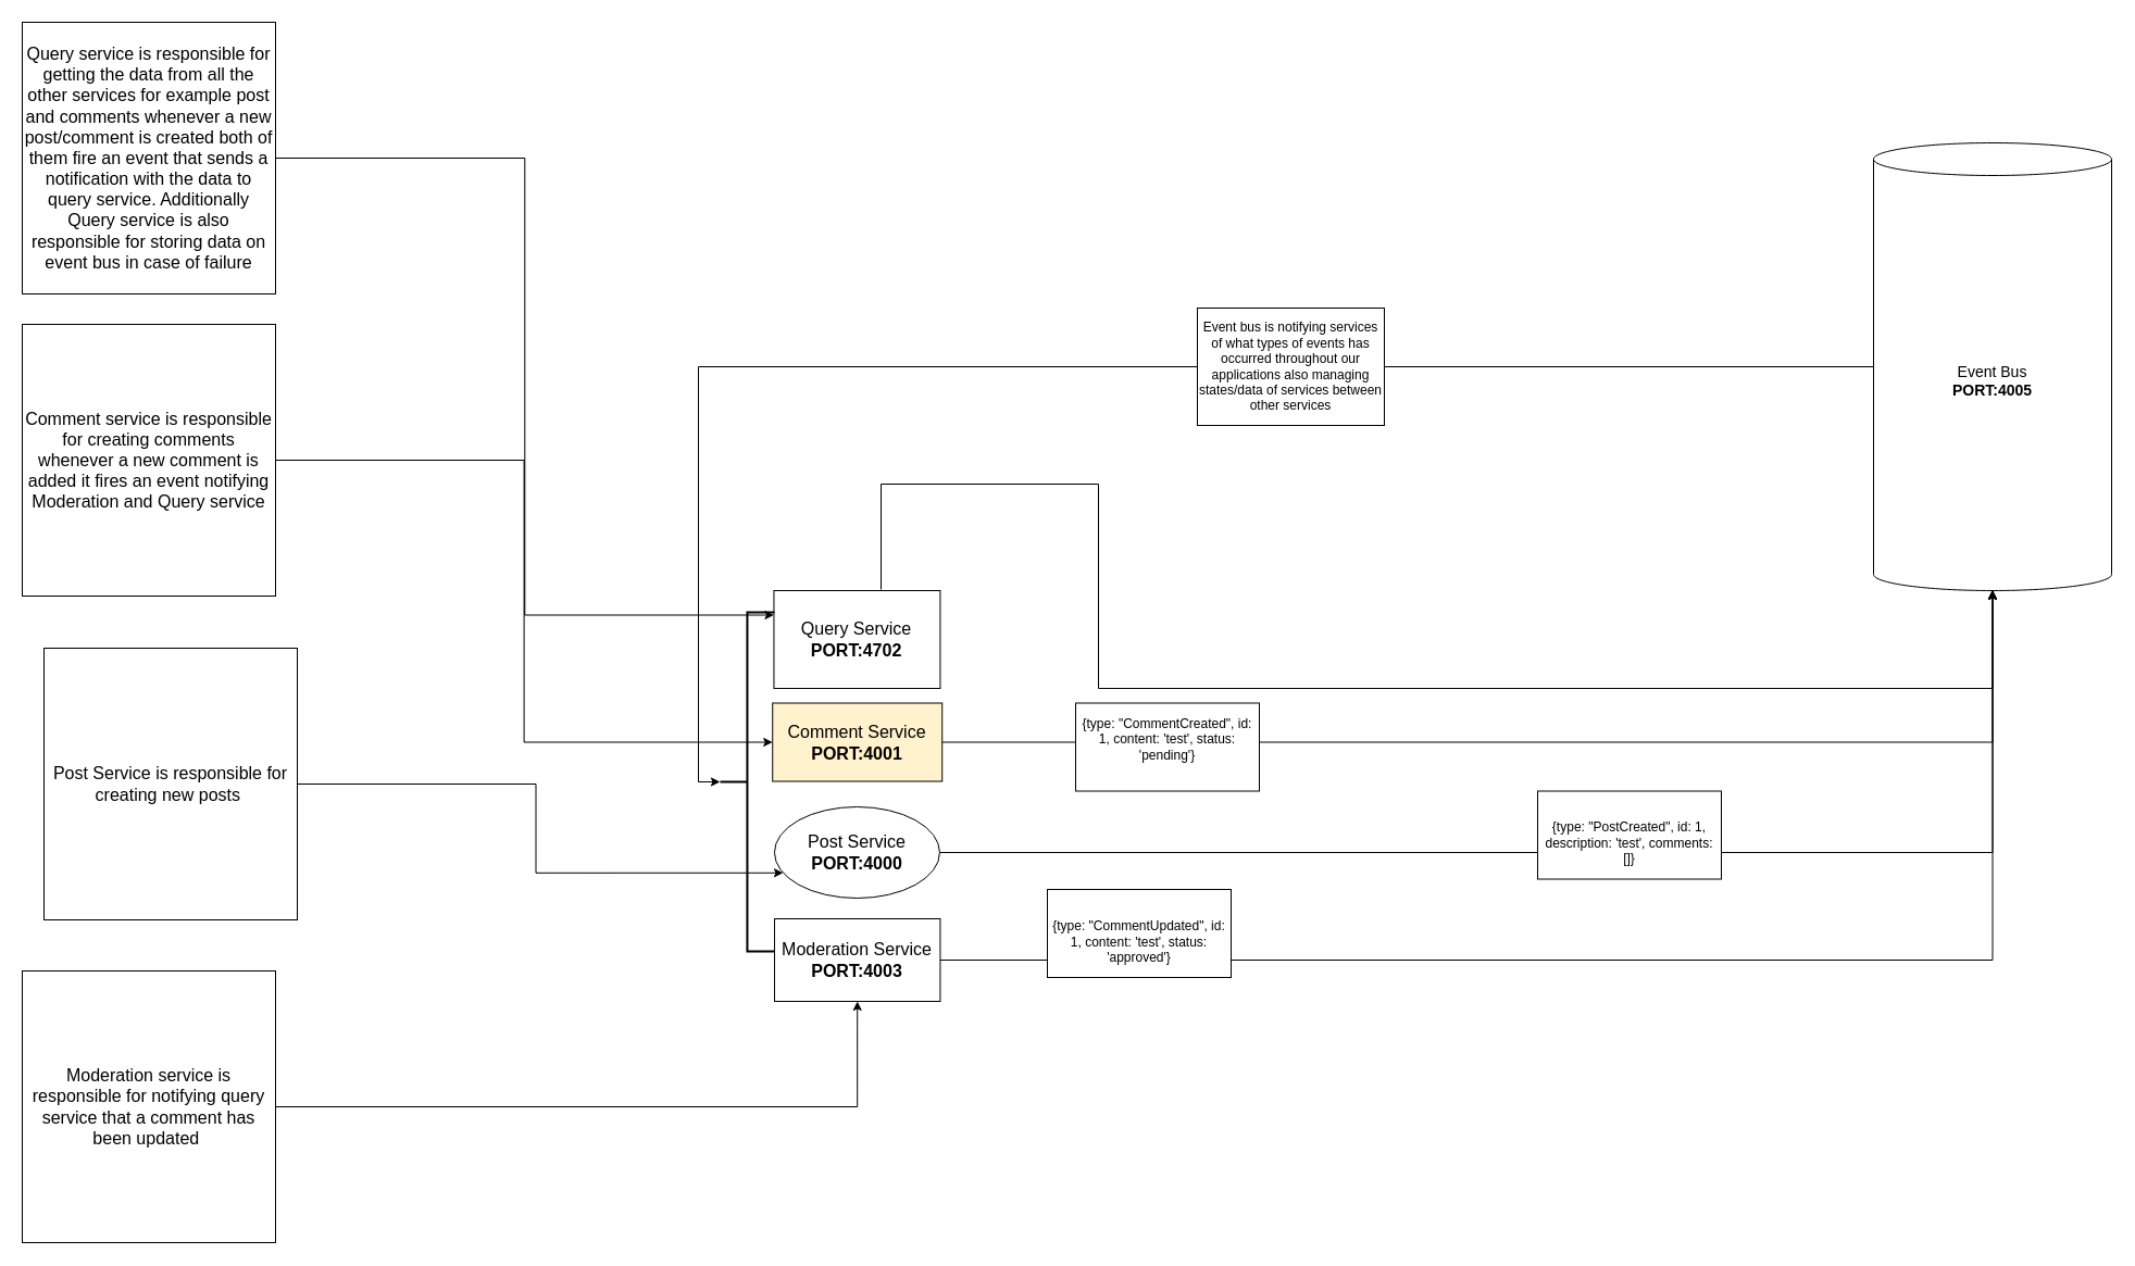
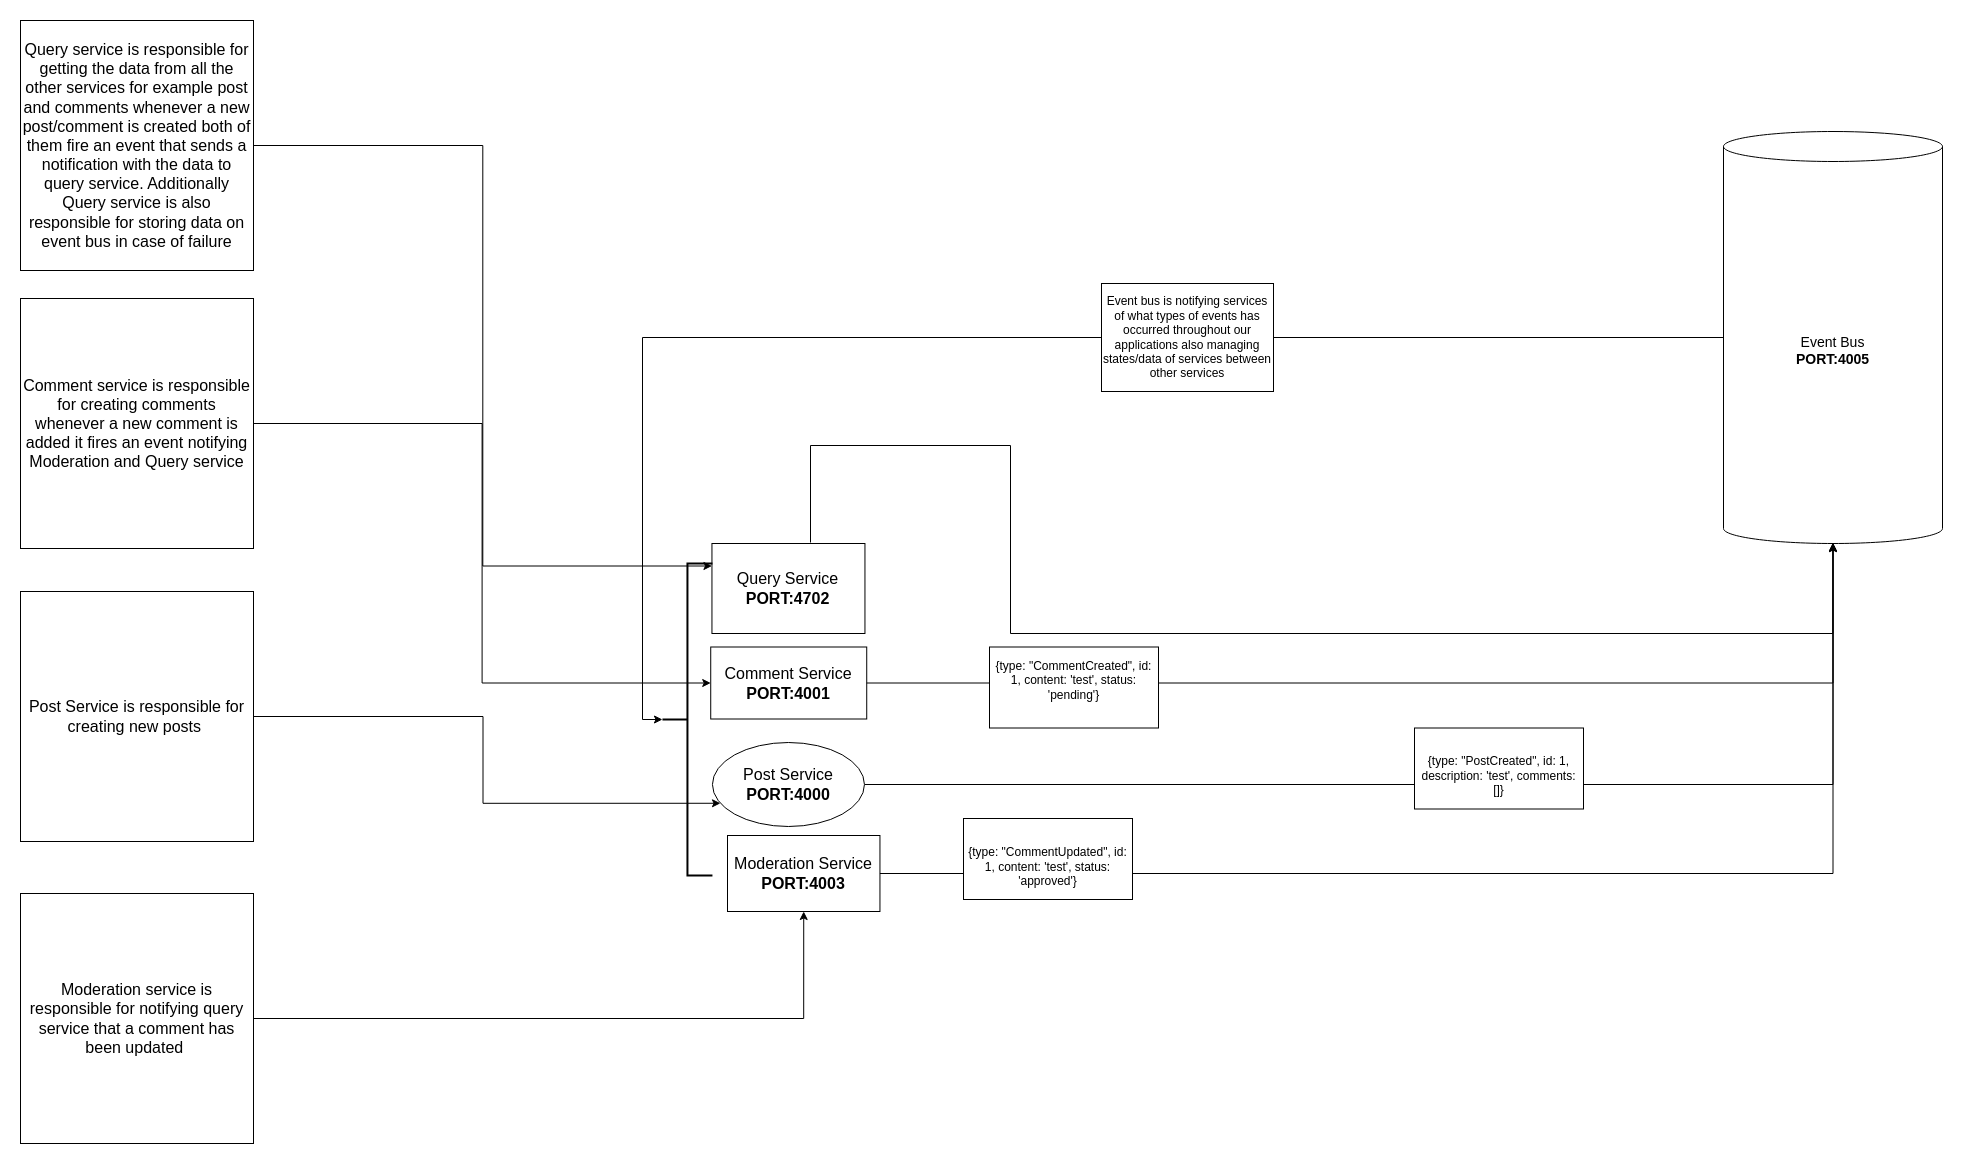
  <mxCell id="0" />
  <mxCell id="1" parent="0" />
  <mxCell id="2" style="edgeStyle=orthogonalEdgeStyle;rounded=0;orthogonalLoop=1;jettySize=auto;html=1;" edge="1" parent="1"><mxGeometry relative="1" as="geometry"><mxPoint x="810" y="542" as="sourcePoint" /><mxPoint x="1832.429" y="542" as="targetPoint" /><Array as="points"><mxPoint x="1010" y="445" /><mxPoint x="1010" y="633" /></Array></mxGeometry></mxCell>
  <mxCell id="3" value="Query Service&lt;br&gt;&lt;b&gt;PORT:4702&lt;/b&gt;" style="rounded=0;whiteSpace=wrap;html=1;fontSize=16;" vertex="1" parent="1"><mxGeometry x="711.45" y="543" width="153" height="90" as="geometry" /></mxCell>
  <mxCell id="4" style="edgeStyle=orthogonalEdgeStyle;rounded=0;orthogonalLoop=1;jettySize=auto;html=1;endArrow=open;" edge="1" parent="1" source="5" target="8"><mxGeometry relative="1" as="geometry" /></mxCell>
  <mxCell id="5" value="Post Service&lt;br&gt;&lt;b style=&quot;border-color: var(--border-color);&quot;&gt;PORT:4000&lt;/b&gt;" style="ellipse;whiteSpace=wrap;html=1;fontSize=16;" vertex="1" parent="1"><mxGeometry x="711.95" y="742" width="152" height="84" as="geometry" /></mxCell>
- <mxCell id="6" value="Moderation Service&lt;br&gt;&lt;b style=&quot;border-color: var(--border-color);&quot;&gt;PORT:4003&lt;/b&gt;" style="rounded=0;whiteSpace=wrap;html=1;fontSize=16;" vertex="1" parent="1"><mxGeometry x="712" y="845" width="152.45" height="76" as="geometry" /></mxCell>
- <mxCell id="7" value="Comment Service&lt;br&gt;&lt;b&gt;PORT:4001&lt;/b&gt;" style="rounded=0;whiteSpace=wrap;html=1;fontSize=16;fillColor=#fff2cc;" vertex="1" parent="1"><mxGeometry x="710.23" y="646.5" width="156" height="72" as="geometry" /></mxCell>
+ <mxCell id="6" value="Moderation Service&lt;br&gt;&lt;b style=&quot;border-color: var(--border-color);&quot;&gt;PORT:4003&lt;/b&gt;" style="rounded=0;whiteSpace=wrap;html=1;fontSize=16;" vertex="1" parent="1"><mxGeometry x="727" y="835" width="152.45" height="76" as="geometry" /></mxCell>
+ <mxCell id="7" value="Comment Service&lt;br&gt;&lt;b&gt;PORT:4001&lt;/b&gt;" style="rounded=0;whiteSpace=wrap;html=1;fontSize=16;" vertex="1" parent="1"><mxGeometry x="710.23" y="646.5" width="156" height="72" as="geometry" /></mxCell>
  <mxCell id="8" value="&lt;font style=&quot;font-size: 14px;&quot;&gt;Event Bus&lt;br&gt;&lt;b&gt;PORT:4005&lt;/b&gt;&lt;br&gt;&lt;/font&gt;" style="shape=cylinder3;whiteSpace=wrap;html=1;boundedLbl=1;backgroundOutline=1;size=15;" vertex="1" parent="1"><mxGeometry x="1723" y="131" width="219" height="412" as="geometry" /></mxCell>
  <mxCell id="9" style="edgeStyle=orthogonalEdgeStyle;rounded=0;orthogonalLoop=1;jettySize=auto;html=1;entryX=0.5;entryY=1;entryDx=0;entryDy=0;entryPerimeter=0;" edge="1" parent="1" source="6" target="8"><mxGeometry relative="1" as="geometry" /></mxCell>
  <mxCell id="10" value="" style="strokeWidth=2;html=1;shape=mxgraph.flowchart.annotation_2;align=left;labelPosition=right;pointerEvents=1;rotation=0;" vertex="1" parent="1"><mxGeometry x="661.95" y="563" width="50" height="311.99" as="geometry" /></mxCell>
  <mxCell id="11" style="edgeStyle=orthogonalEdgeStyle;rounded=0;orthogonalLoop=1;jettySize=auto;html=1;entryX=0;entryY=0.5;entryDx=0;entryDy=0;entryPerimeter=0;" edge="1" parent="1" source="8" target="10"><mxGeometry relative="1" as="geometry" /></mxCell>
  <mxCell id="12" value="&lt;br&gt;&lt;span style=&quot;color: rgb(0, 0, 0); font-family: Helvetica; font-size: 12px; font-style: normal; font-variant-ligatures: normal; font-variant-caps: normal; font-weight: 400; letter-spacing: normal; orphans: 2; text-align: center; text-indent: 0px; text-transform: none; widows: 2; word-spacing: 0px; -webkit-text-stroke-width: 0px; background-color: rgb(255, 255, 255); text-decoration-thickness: initial; text-decoration-style: initial; text-decoration-color: initial; float: none; display: inline !important;&quot;&gt;{type: &quot;CommentUpdated&quot;, id: 1, content: 'test', status: 'approved'}&lt;/span&gt;" style="whiteSpace=wrap;html=1;align=center;" vertex="1" parent="1"><mxGeometry x="963" y="818" width="169" height="81" as="geometry" /></mxCell>
  <mxCell id="13" value="&lt;br&gt;&lt;span style=&quot;color: rgb(0, 0, 0); font-family: Helvetica; font-size: 12px; font-style: normal; font-variant-ligatures: normal; font-variant-caps: normal; font-weight: 400; letter-spacing: normal; orphans: 2; text-align: center; text-indent: 0px; text-transform: none; widows: 2; word-spacing: 0px; -webkit-text-stroke-width: 0px; background-color: rgb(255, 255, 255); text-decoration-thickness: initial; text-decoration-style: initial; text-decoration-color: initial; float: none; display: inline !important;&quot;&gt;{type: &quot;PostCreated&quot;, id: 1, description: 'test', comments: []}&lt;/span&gt;" style="whiteSpace=wrap;html=1;align=center;" vertex="1" parent="1"><mxGeometry x="1414" y="727.5" width="169" height="81" as="geometry" /></mxCell>
  <mxCell id="14" value="Event bus is notifying services of what types of events has occurred throughout our applications also managing states/data of services between other services" style="whiteSpace=wrap;html=1;align=center;" vertex="1" parent="1"><mxGeometry x="1101" y="283" width="172" height="108" as="geometry" /></mxCell>
  <mxCell id="15" style="edgeStyle=orthogonalEdgeStyle;rounded=0;orthogonalLoop=1;jettySize=auto;html=1;entryX=0;entryY=0.25;entryDx=0;entryDy=0;" edge="1" parent="1" source="16" target="3"><mxGeometry relative="1" as="geometry" /></mxCell>
  <mxCell id="16" value="Query service is responsible for getting the data from all the other services for example post and comments whenever a new post/comment is created both of them fire an event that sends a notification with the data to query service. Additionally Query service is also responsible for storing data on event bus in case of failure" style="rounded=0;whiteSpace=wrap;html=1;fontSize=16;" vertex="1" parent="1"><mxGeometry x="20" y="20" width="233" height="250" as="geometry" /></mxCell>
  <mxCell id="17" style="edgeStyle=orthogonalEdgeStyle;rounded=0;orthogonalLoop=1;jettySize=auto;html=1;entryX=0;entryY=0.5;entryDx=0;entryDy=0;" edge="1" parent="1" source="18" target="7"><mxGeometry relative="1" as="geometry" /></mxCell>
  <mxCell id="18" value="Comment service is responsible for creating comments whenever a new comment is added it fires an event notifying Moderation and Query service" style="rounded=0;whiteSpace=wrap;html=1;fontSize=16;" vertex="1" parent="1"><mxGeometry x="20" y="298" width="233" height="250" as="geometry" /></mxCell>
  <mxCell id="19" style="edgeStyle=orthogonalEdgeStyle;rounded=0;orthogonalLoop=1;jettySize=auto;html=1;entryX=0;entryY=0.75;entryDx=0;entryDy=0;" edge="1" parent="1" source="20" target="5"><mxGeometry relative="1" as="geometry" /></mxCell>
- <mxCell id="20" value="Post Service is responsible for creating new posts&amp;nbsp;" style="rounded=0;whiteSpace=wrap;html=1;fontSize=16;" vertex="1" parent="1"><mxGeometry x="40" y="596" width="233" height="250" as="geometry" /></mxCell>
+ <mxCell id="20" value="Post Service is responsible for creating new posts&amp;nbsp;" style="rounded=0;whiteSpace=wrap;html=1;fontSize=16;" vertex="1" parent="1"><mxGeometry x="20" y="591" width="233" height="250" as="geometry" /></mxCell>
  <mxCell id="21" style="edgeStyle=orthogonalEdgeStyle;rounded=0;orthogonalLoop=1;jettySize=auto;html=1;entryX=0.5;entryY=1;entryDx=0;entryDy=0;" edge="1" parent="1" source="22" target="6"><mxGeometry relative="1" as="geometry" /></mxCell>
  <mxCell id="22" value="Moderation service is responsible for notifying query service that a comment has been updated&amp;nbsp;" style="rounded=0;whiteSpace=wrap;html=1;fontSize=16;" vertex="1" parent="1"><mxGeometry x="20" y="893" width="233" height="250" as="geometry" /></mxCell>
  <mxCell id="23" style="edgeStyle=orthogonalEdgeStyle;rounded=0;orthogonalLoop=1;jettySize=auto;html=1;entryX=0.5;entryY=1;entryDx=0;entryDy=0;entryPerimeter=0;" edge="1" parent="1" source="7" target="8"><mxGeometry relative="1" as="geometry" /></mxCell>
  <mxCell id="24" value="&#10;&lt;span style=&quot;color: rgb(0, 0, 0); font-family: Helvetica; font-size: 12px; font-style: normal; font-variant-ligatures: normal; font-variant-caps: normal; font-weight: 400; letter-spacing: normal; orphans: 2; text-align: center; text-indent: 0px; text-transform: none; widows: 2; word-spacing: 0px; -webkit-text-stroke-width: 0px; background-color: rgb(255, 255, 255); text-decoration-thickness: initial; text-decoration-style: initial; text-decoration-color: initial; float: none; display: inline !important;&quot;&gt;{type: &quot;CommentCreated&quot;, id: 1, content: 'test', status: 'pending'}&lt;/span&gt;&#10;&#10;" style="whiteSpace=wrap;html=1;align=center;" vertex="1" parent="1"><mxGeometry x="989" y="646.5" width="169" height="81" as="geometry" /></mxCell>
